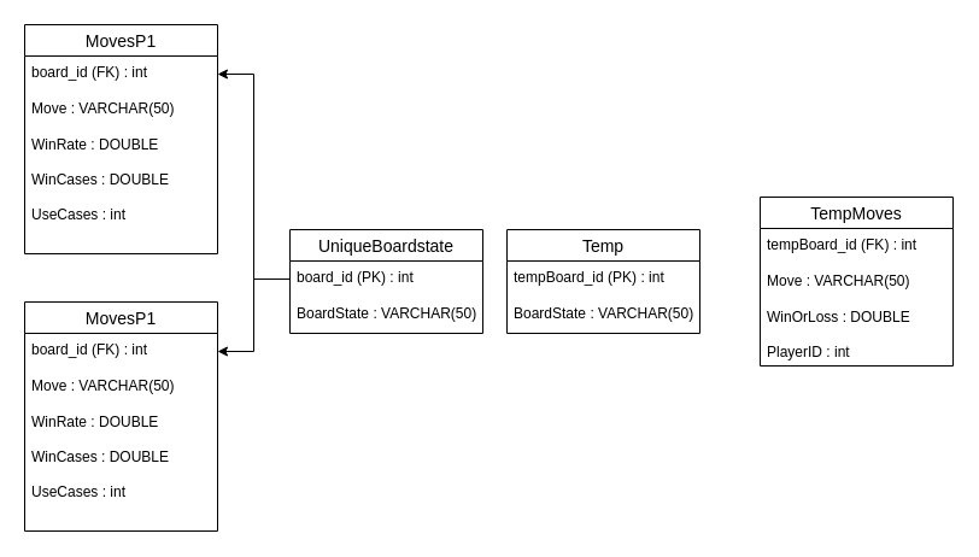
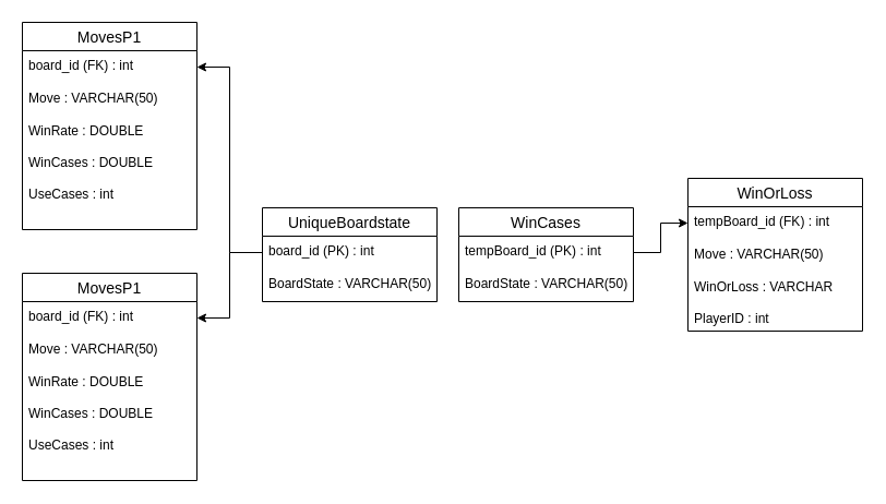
  <mxCell id="0" />
  <mxCell id="1" parent="0" />
  <mxCell id="2" value="UniqueBoardstate" style="swimlane;fontStyle=0;childLayout=stackLayout;horizontal=1;startSize=26;horizontalStack=0;resizeParent=1;resizeParentMax=0;resizeLast=0;collapsible=1;marginBottom=0;align=center;fontSize=14;" vertex="1" parent="1"><mxGeometry x="240" y="190" width="160" height="86" as="geometry" /></mxCell>
  <mxCell id="3" value="board_id (PK) : int" style="text;strokeColor=none;fillColor=none;spacingLeft=4;spacingRight=4;overflow=hidden;rotatable=0;points=[[0,0.5],[1,0.5]];portConstraint=eastwest;fontSize=12;whiteSpace=wrap;html=1;" vertex="1" parent="2"><mxGeometry y="26" width="160" height="30" as="geometry" /></mxCell>
  <mxCell id="4" value="BoardState : VARCHAR(50)" style="text;strokeColor=none;fillColor=none;spacingLeft=4;spacingRight=4;overflow=hidden;rotatable=0;points=[[0,0.5],[1,0.5]];portConstraint=eastwest;fontSize=12;whiteSpace=wrap;html=1;" vertex="1" parent="2"><mxGeometry y="56" width="160" height="30" as="geometry" /></mxCell>
  <mxCell id="5" value="MovesP1" style="swimlane;fontStyle=0;childLayout=stackLayout;horizontal=1;startSize=26;horizontalStack=0;resizeParent=1;resizeParentMax=0;resizeLast=0;collapsible=1;marginBottom=0;align=center;fontSize=14;" vertex="1" parent="1"><mxGeometry x="20" y="20" width="160" height="190" as="geometry" /></mxCell>
  <mxCell id="6" value="board_id (FK) : int" style="text;strokeColor=none;fillColor=none;spacingLeft=4;spacingRight=4;overflow=hidden;rotatable=0;points=[[0,0.5],[1,0.5]];portConstraint=eastwest;fontSize=12;whiteSpace=wrap;html=1;" vertex="1" parent="5"><mxGeometry y="26" width="160" height="30" as="geometry" /></mxCell>
  <mxCell id="7" value="Move : VARCHAR(50)" style="text;strokeColor=none;fillColor=none;spacingLeft=4;spacingRight=4;overflow=hidden;rotatable=0;points=[[0,0.5],[1,0.5]];portConstraint=eastwest;fontSize=12;whiteSpace=wrap;html=1;" vertex="1" parent="5"><mxGeometry y="56" width="160" height="30" as="geometry" /></mxCell>
  <mxCell id="8" value="&lt;div&gt;WinRate : DOUBLE&lt;/div&gt;&lt;div&gt;&lt;br&gt;&lt;/div&gt;&lt;div&gt;WinCases : DOUBLE&lt;br&gt;&lt;/div&gt;&lt;div&gt;&lt;br&gt;&lt;/div&gt;&lt;div&gt;UseCases : int&lt;br&gt;&lt;/div&gt;" style="text;strokeColor=none;fillColor=none;spacingLeft=4;spacingRight=4;overflow=hidden;rotatable=0;points=[[0,0.5],[1,0.5]];portConstraint=eastwest;fontSize=12;whiteSpace=wrap;html=1;" vertex="1" parent="5"><mxGeometry y="86" width="160" height="104" as="geometry" /></mxCell>
  <mxCell id="9" value="MovesP1" style="swimlane;fontStyle=0;childLayout=stackLayout;horizontal=1;startSize=26;horizontalStack=0;resizeParent=1;resizeParentMax=0;resizeLast=0;collapsible=1;marginBottom=0;align=center;fontSize=14;" vertex="1" parent="1"><mxGeometry x="20" y="250" width="160" height="190" as="geometry" /></mxCell>
  <mxCell id="10" value="board_id (FK) : int" style="text;strokeColor=none;fillColor=none;spacingLeft=4;spacingRight=4;overflow=hidden;rotatable=0;points=[[0,0.5],[1,0.5]];portConstraint=eastwest;fontSize=12;whiteSpace=wrap;html=1;" vertex="1" parent="9"><mxGeometry y="26" width="160" height="30" as="geometry" /></mxCell>
  <mxCell id="11" value="Move : VARCHAR(50)" style="text;strokeColor=none;fillColor=none;spacingLeft=4;spacingRight=4;overflow=hidden;rotatable=0;points=[[0,0.5],[1,0.5]];portConstraint=eastwest;fontSize=12;whiteSpace=wrap;html=1;" vertex="1" parent="9"><mxGeometry y="56" width="160" height="30" as="geometry" /></mxCell>
  <mxCell id="12" value="&lt;div&gt;WinRate : DOUBLE&lt;/div&gt;&lt;div&gt;&lt;br&gt;&lt;/div&gt;&lt;div&gt;WinCases : DOUBLE&lt;br&gt;&lt;/div&gt;&lt;div&gt;&lt;br&gt;&lt;/div&gt;&lt;div&gt;UseCases : int&lt;br&gt;&lt;/div&gt;" style="text;strokeColor=none;fillColor=none;spacingLeft=4;spacingRight=4;overflow=hidden;rotatable=0;points=[[0,0.5],[1,0.5]];portConstraint=eastwest;fontSize=12;whiteSpace=wrap;html=1;" vertex="1" parent="9"><mxGeometry y="86" width="160" height="104" as="geometry" /></mxCell>
  <mxCell id="13" style="edgeStyle=orthogonalEdgeStyle;rounded=0;orthogonalLoop=1;jettySize=auto;html=1;exitX=0;exitY=0.5;exitDx=0;exitDy=0;entryX=1;entryY=0.5;entryDx=0;entryDy=0;" edge="1" parent="1" source="3" target="6"><mxGeometry relative="1" as="geometry" /></mxCell>
  <mxCell id="14" style="edgeStyle=orthogonalEdgeStyle;rounded=0;orthogonalLoop=1;jettySize=auto;html=1;exitX=0;exitY=0.5;exitDx=0;exitDy=0;entryX=1;entryY=0.5;entryDx=0;entryDy=0;" edge="1" parent="1" source="3" target="10"><mxGeometry relative="1" as="geometry" /></mxCell>
- <mxCell id="15" value="Temp" style="swimlane;fontStyle=0;childLayout=stackLayout;horizontal=1;startSize=26;horizontalStack=0;resizeParent=1;resizeParentMax=0;resizeLast=0;collapsible=1;marginBottom=0;align=center;fontSize=14;" vertex="1" parent="1"><mxGeometry x="420" y="190" width="160" height="86" as="geometry" /></mxCell>
+ <mxCell id="15" value="WinCases" style="swimlane;fontStyle=0;childLayout=stackLayout;horizontal=1;startSize=26;horizontalStack=0;resizeParent=1;resizeParentMax=0;resizeLast=0;collapsible=1;marginBottom=0;align=center;fontSize=14;" vertex="1" parent="1"><mxGeometry x="420" y="190" width="160" height="86" as="geometry" /></mxCell>
  <mxCell id="16" value="tempBoard_id (PK) : int" style="text;strokeColor=none;fillColor=none;spacingLeft=4;spacingRight=4;overflow=hidden;rotatable=0;points=[[0,0.5],[1,0.5]];portConstraint=eastwest;fontSize=12;whiteSpace=wrap;html=1;" vertex="1" parent="15"><mxGeometry y="26" width="160" height="30" as="geometry" /></mxCell>
  <mxCell id="17" value="BoardState : VARCHAR(50)" style="text;strokeColor=none;fillColor=none;spacingLeft=4;spacingRight=4;overflow=hidden;rotatable=0;points=[[0,0.5],[1,0.5]];portConstraint=eastwest;fontSize=12;whiteSpace=wrap;html=1;" vertex="1" parent="15"><mxGeometry y="56" width="160" height="30" as="geometry" /></mxCell>
- <mxCell id="18" value="TempMoves" style="swimlane;fontStyle=0;childLayout=stackLayout;horizontal=1;startSize=26;horizontalStack=0;resizeParent=1;resizeParentMax=0;resizeLast=0;collapsible=1;marginBottom=0;align=center;fontSize=14;" vertex="1" parent="1"><mxGeometry x="630" y="163" width="160" height="140" as="geometry" /></mxCell>
+ <mxCell id="18" value="WinOrLoss" style="swimlane;fontStyle=0;childLayout=stackLayout;horizontal=1;startSize=26;horizontalStack=0;resizeParent=1;resizeParentMax=0;resizeLast=0;collapsible=1;marginBottom=0;align=center;fontSize=14;" vertex="1" parent="1"><mxGeometry x="630" y="163" width="160" height="140" as="geometry" /></mxCell>
  <mxCell id="19" value="tempBoard_id (FK) : int" style="text;strokeColor=none;fillColor=none;spacingLeft=4;spacingRight=4;overflow=hidden;rotatable=0;points=[[0,0.5],[1,0.5]];portConstraint=eastwest;fontSize=12;whiteSpace=wrap;html=1;" vertex="1" parent="18"><mxGeometry y="26" width="160" height="30" as="geometry" /></mxCell>
  <mxCell id="20" value="Move : VARCHAR(50)" style="text;strokeColor=none;fillColor=none;spacingLeft=4;spacingRight=4;overflow=hidden;rotatable=0;points=[[0,0.5],[1,0.5]];portConstraint=eastwest;fontSize=12;whiteSpace=wrap;html=1;" vertex="1" parent="18"><mxGeometry y="56" width="160" height="30" as="geometry" /></mxCell>
- <mxCell id="21" value="&lt;div&gt;WinOrLoss : DOUBLE&lt;/div&gt;&lt;div&gt;&lt;br&gt;&lt;/div&gt;&lt;div&gt;PlayerID : int&lt;br&gt;&lt;/div&gt;&lt;div&gt;&lt;br&gt;&lt;/div&gt;&lt;div&gt;&lt;br&gt;&lt;/div&gt;" style="text;strokeColor=none;fillColor=none;spacingLeft=4;spacingRight=4;overflow=hidden;rotatable=0;points=[[0,0.5],[1,0.5]];portConstraint=eastwest;fontSize=12;whiteSpace=wrap;html=1;" vertex="1" parent="18"><mxGeometry y="86" width="160" height="54" as="geometry" /></mxCell>
+ <mxCell id="21" value="&lt;div&gt;WinOrLoss : VARCHAR&lt;/div&gt;&lt;div&gt;&lt;br&gt;&lt;/div&gt;&lt;div&gt;PlayerID : int&lt;br&gt;&lt;/div&gt;&lt;div&gt;&lt;br&gt;&lt;/div&gt;&lt;div&gt;&lt;br&gt;&lt;/div&gt;" style="text;strokeColor=none;fillColor=none;spacingLeft=4;spacingRight=4;overflow=hidden;rotatable=0;points=[[0,0.5],[1,0.5]];portConstraint=eastwest;fontSize=12;whiteSpace=wrap;html=1;" vertex="1" parent="18"><mxGeometry y="86" width="160" height="54" as="geometry" /></mxCell>
+ <mxCell id="22" style="edgeStyle=orthogonalEdgeStyle;rounded=0;orthogonalLoop=1;jettySize=auto;html=1;exitX=1;exitY=0.5;exitDx=0;exitDy=0;entryX=0;entryY=0.5;entryDx=0;entryDy=0;" edge="1" parent="1" source="16" target="19"><mxGeometry relative="1" as="geometry" /></mxCell>
